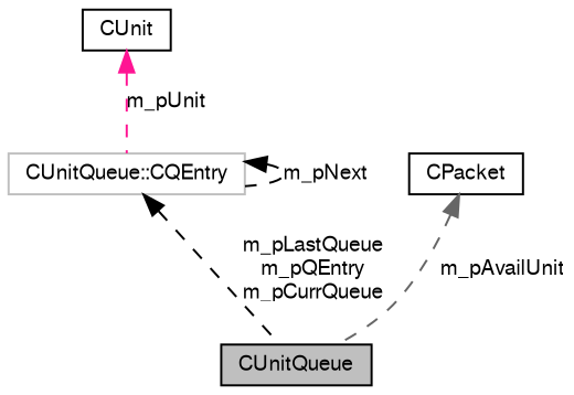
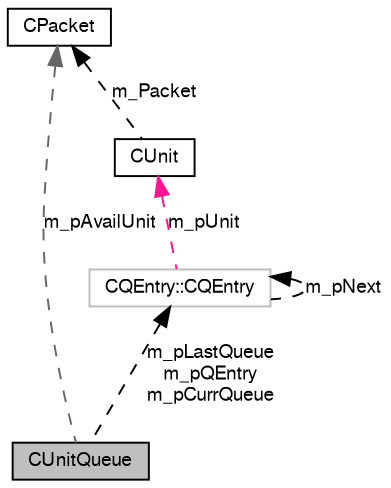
  digraph {
    node [color=black fontname=FreeSans fontsize=10 shape=record]
    edge [color=black dir=back fontname=FreeSans fontsize=10 labelfontname=FreeSans labelfontsize=10 style=dashed]
    n1 [fillcolor=grey75 fontcolor=black height=0.2 label=CUnitQueue style=filled width=0.4]
    n2 [height=0.2 label=CUnit width=0.4]
-   n3 [color=grey75 height=0.2 label="CUnitQueue::CQEntry" width=0.4]
+   n3 [color=grey75 height=0.2 label="CQEntry::CQEntry" width=0.4]
    n4 [height=0.2 label=CPacket width=0.4]
    n2 -> n3 [color=deeppink label=m_pUnit]
    n3 -> n1 [label="m_pLastQueue\nm_pQEntry\nm_pCurrQueue"]
    n3 -> n3 [label=m_pNext]
    n4 -> n1 [color=gray40 label=m_pAvailUnit]
+   n4 -> n2 [label=m_Packet]
  }
